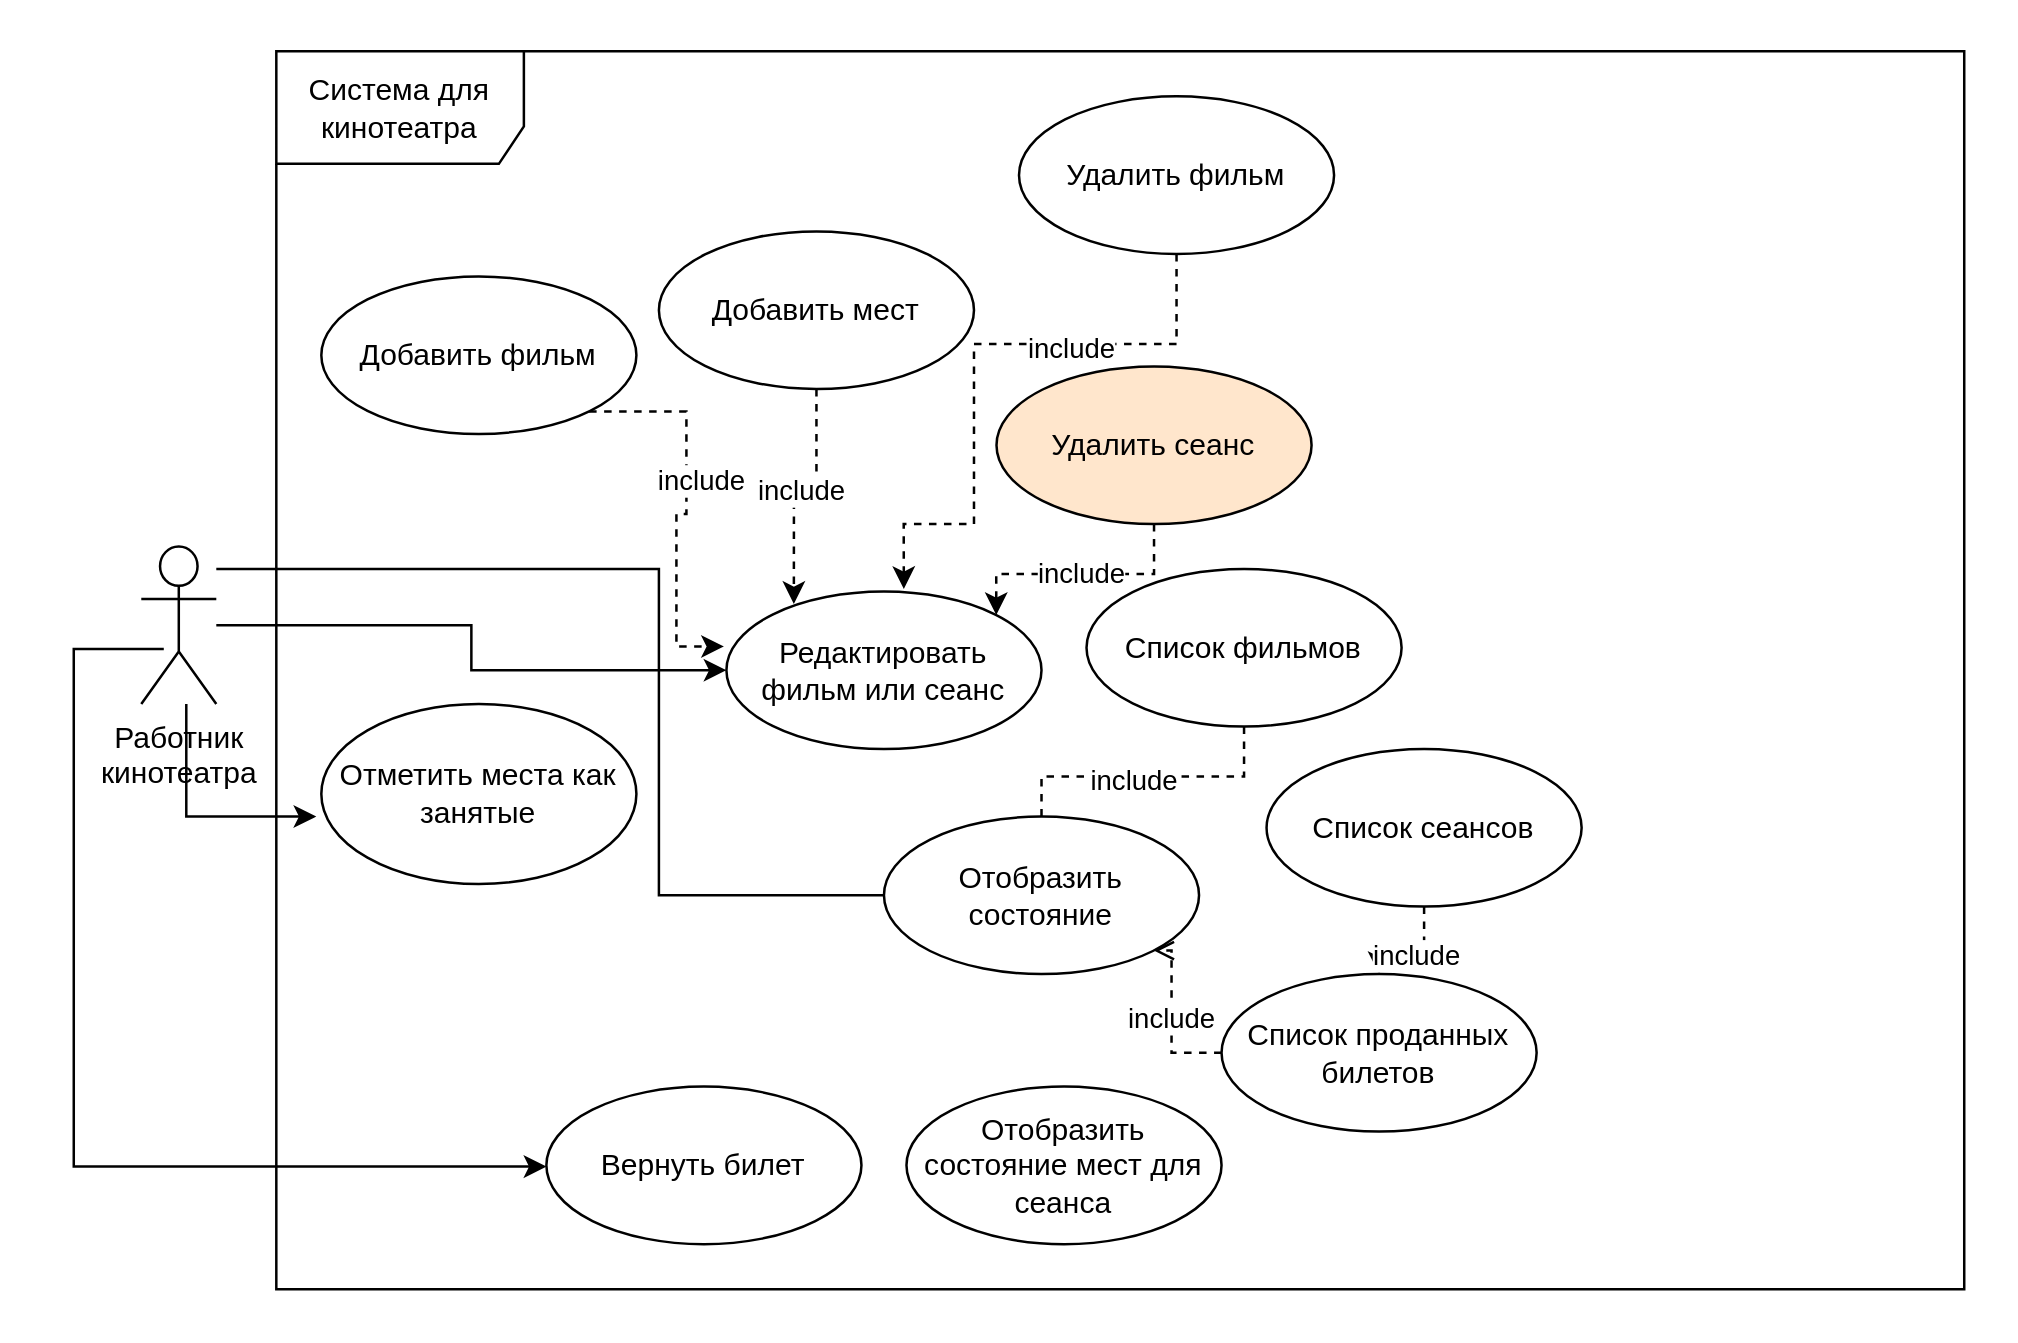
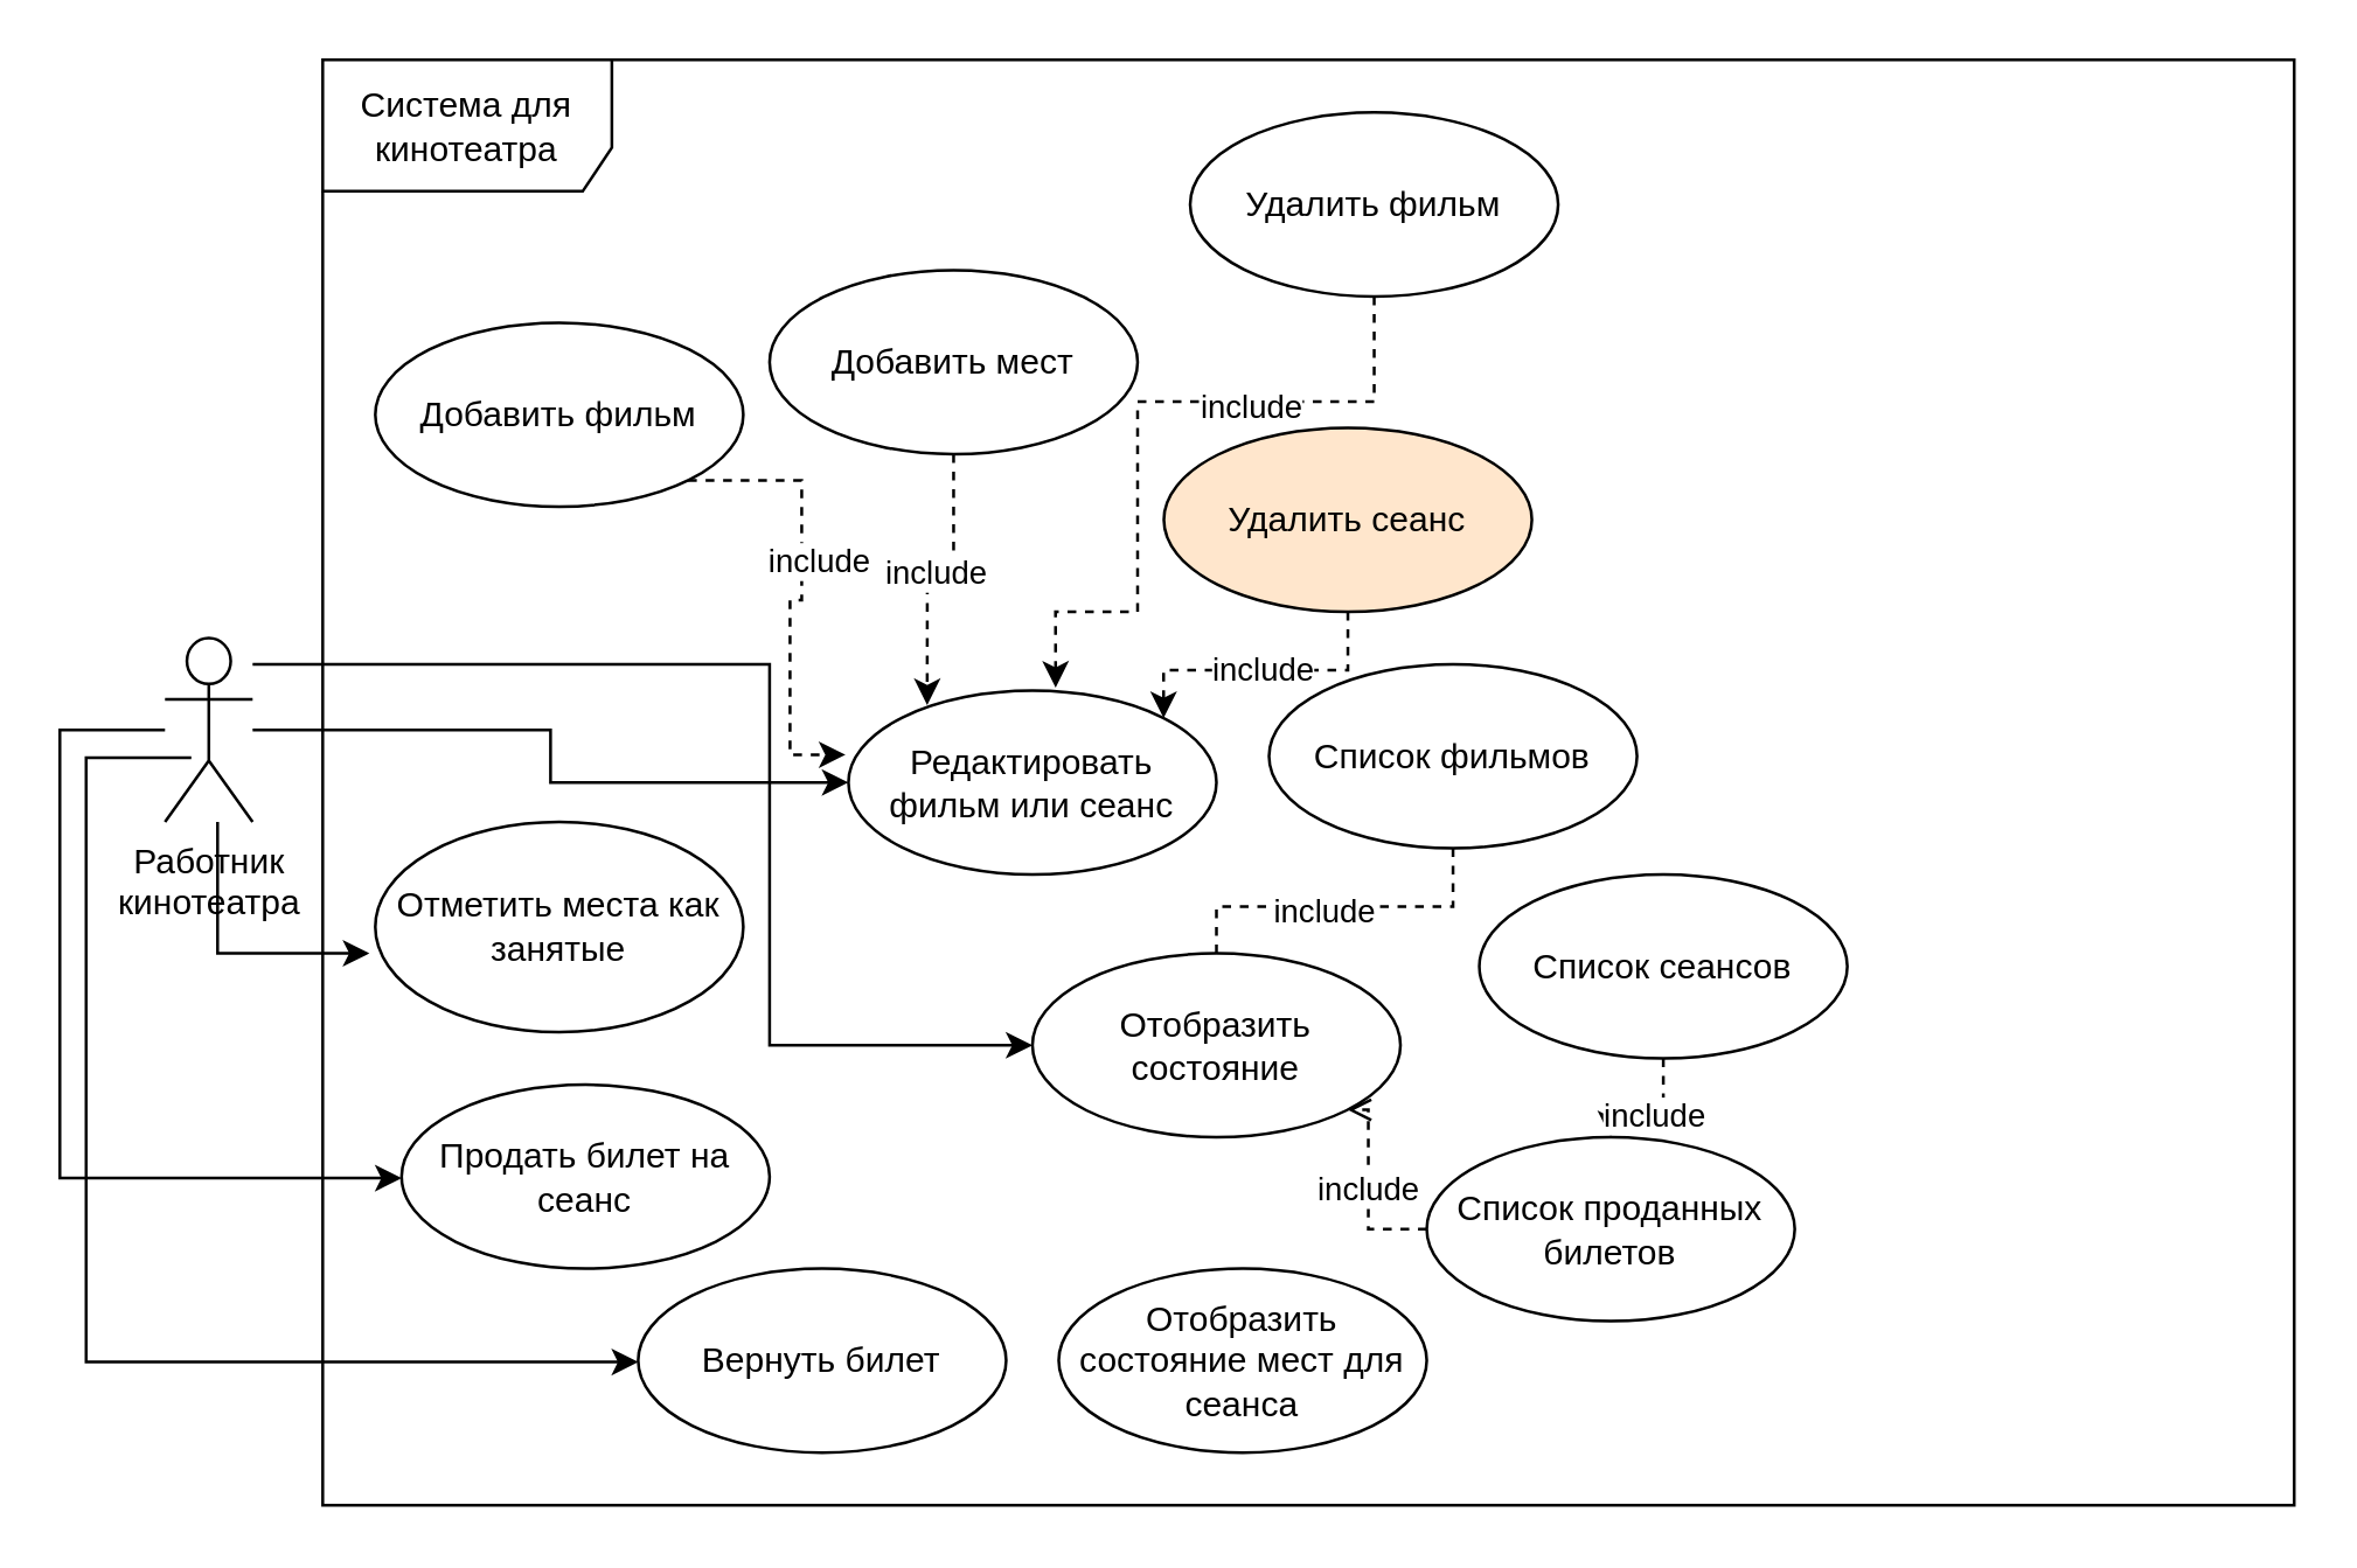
  <mxCell id="0" />
  <mxCell id="1" parent="0" />
  <mxCell id="2" style="edgeStyle=orthogonalEdgeStyle;rounded=0;orthogonalLoop=1;jettySize=auto;html=1;" edge="1" parent="1" source="5" target="17"><mxGeometry relative="1" as="geometry" /></mxCell>
- <mxCell id="3" style="edgeStyle=orthogonalEdgeStyle;rounded=0;orthogonalLoop=1;jettySize=auto;html=1;entryX=0;entryY=0.5;entryDx=0;entryDy=0;endArrow=none;" edge="1" parent="1" source="5" target="18"><mxGeometry relative="1" as="geometry"><Array as="points"><mxPoint x="263" y="227" /><mxPoint x="263" y="358" /></Array></mxGeometry></mxCell>
+ <mxCell id="3" style="edgeStyle=orthogonalEdgeStyle;rounded=0;orthogonalLoop=1;jettySize=auto;html=1;entryX=0;entryY=0.5;entryDx=0;entryDy=0;" edge="1" parent="1" source="5" target="18"><mxGeometry relative="1" as="geometry"><Array as="points"><mxPoint x="263" y="227" /><mxPoint x="263" y="358" /></Array></mxGeometry></mxCell>
+ <mxCell id="4" style="edgeStyle=orthogonalEdgeStyle;rounded=0;orthogonalLoop=1;jettySize=auto;html=1;" edge="1" parent="1" source="5" target="14"><mxGeometry relative="1" as="geometry"><Array as="points"><mxPoint x="20" y="250" /><mxPoint x="20" y="403" /></Array></mxGeometry></mxCell>
  <mxCell id="5" value="Работник&lt;br&gt;кинотеатра" style="shape=umlActor;verticalLabelPosition=bottom;verticalAlign=top;html=1;outlineConnect=0;" vertex="1" parent="1"><mxGeometry x="56" y="218" width="30" height="63" as="geometry" /></mxCell>
  <mxCell id="6" value="Система для кинотеатра" style="shape=umlFrame;whiteSpace=wrap;html=1;pointerEvents=0;width=99;height=45;" vertex="1" parent="1"><mxGeometry x="110" y="20" width="675" height="495" as="geometry" /></mxCell>
  <mxCell id="7" style="edgeStyle=orthogonalEdgeStyle;rounded=0;orthogonalLoop=1;jettySize=auto;html=1;entryX=0.563;entryY=-0.016;entryDx=0;entryDy=0;entryPerimeter=0;dashed=1;" edge="1" parent="1" source="9" target="17"><mxGeometry relative="1" as="geometry"><Array as="points"><mxPoint x="470" y="137" /><mxPoint x="389" y="137" /><mxPoint x="389" y="209" /><mxPoint x="361" y="209" /></Array></mxGeometry></mxCell>
  <mxCell id="8" value="include" style="edgeLabel;html=1;align=center;verticalAlign=middle;resizable=0;points=[];" vertex="1" connectable="0" parent="7"><mxGeometry x="-0.35" y="1" relative="1" as="geometry"><mxPoint as="offset" /></mxGeometry></mxCell>
  <mxCell id="9" value="Удалить фильм" style="ellipse;whiteSpace=wrap;html=1;" vertex="1" parent="1"><mxGeometry x="407" y="38" width="126" height="63" as="geometry" /></mxCell>
  <mxCell id="10" value="Добавить мест" style="ellipse;whiteSpace=wrap;html=1;" vertex="1" parent="1"><mxGeometry x="263" y="92" width="126" height="63" as="geometry" /></mxCell>
  <mxCell id="11" style="edgeStyle=orthogonalEdgeStyle;rounded=0;orthogonalLoop=1;jettySize=auto;html=1;entryX=1;entryY=0;entryDx=0;entryDy=0;dashed=1;" edge="1" parent="1" source="13" target="17"><mxGeometry relative="1" as="geometry" /></mxCell>
  <mxCell id="12" value="include" style="edgeLabel;html=1;align=center;verticalAlign=middle;resizable=0;points=[];" vertex="1" connectable="0" parent="11"><mxGeometry x="0.005" y="-1" relative="1" as="geometry"><mxPoint as="offset" /></mxGeometry></mxCell>
  <mxCell id="13" value="Удалить сеанс" style="ellipse;whiteSpace=wrap;html=1;fillColor=#ffe6cc;" vertex="1" parent="1"><mxGeometry x="398" y="146" width="126" height="63" as="geometry" /></mxCell>
+ <mxCell id="14" value="Продать билет на сеанс" style="ellipse;whiteSpace=wrap;html=1;" vertex="1" parent="1"><mxGeometry x="137" y="371" width="126" height="63" as="geometry" /></mxCell>
  <mxCell id="15" value="Вернуть билет" style="ellipse;whiteSpace=wrap;html=1;" vertex="1" parent="1"><mxGeometry x="218" y="434" width="126" height="63" as="geometry" /></mxCell>
  <mxCell id="16" value="Отобразить состояние мест для сеанса" style="ellipse;whiteSpace=wrap;html=1;" vertex="1" parent="1"><mxGeometry x="362" y="434" width="126" height="63" as="geometry" /></mxCell>
  <mxCell id="17" value="Редактировать фильм или сеанс" style="ellipse;whiteSpace=wrap;html=1;" vertex="1" parent="1"><mxGeometry x="290" y="236" width="126" height="63" as="geometry" /></mxCell>
  <mxCell id="18" value="Отобразить состояние" style="ellipse;whiteSpace=wrap;html=1;" vertex="1" parent="1"><mxGeometry x="353" y="326" width="126" height="63" as="geometry" /></mxCell>
  <mxCell id="19" style="edgeStyle=orthogonalEdgeStyle;rounded=0;orthogonalLoop=1;jettySize=auto;html=1;dashed=1;endArrow=none;" edge="1" parent="1" source="21" target="18"><mxGeometry relative="1" as="geometry" /></mxCell>
  <mxCell id="20" value="include" style="edgeLabel;html=1;align=center;verticalAlign=middle;resizable=0;points=[];" vertex="1" connectable="0" parent="19"><mxGeometry x="0.282" y="1" relative="1" as="geometry"><mxPoint x="10" as="offset" /></mxGeometry></mxCell>
  <mxCell id="21" value="Список фильмов" style="ellipse;whiteSpace=wrap;html=1;" vertex="1" parent="1"><mxGeometry x="434" y="227" width="126" height="63" as="geometry" /></mxCell>
  <mxCell id="22" value="&lt;span style=&quot;caret-color: rgb(0, 0, 0); color: rgb(0, 0, 0); font-family: Helvetica; font-size: 11px; font-style: normal; font-variant-caps: normal; font-weight: 400; letter-spacing: normal; text-align: center; text-indent: 0px; text-transform: none; word-spacing: 0px; -webkit-text-stroke-width: 0px; background-color: rgb(255, 255, 255); text-decoration: none; float: none; display: inline !important;&quot;&gt;include&lt;/span&gt;" style="edgeStyle=orthogonalEdgeStyle;rounded=0;orthogonalLoop=1;jettySize=auto;html=1;dashed=1;" edge="1" parent="1" source="23" target="31"><mxGeometry relative="1" as="geometry" /></mxCell>
  <mxCell id="23" value="Список сеансов" style="ellipse;whiteSpace=wrap;html=1;" vertex="1" parent="1"><mxGeometry x="506" y="299" width="126" height="63" as="geometry" /></mxCell>
  <mxCell id="24" value="Добавить фильм" style="ellipse;whiteSpace=wrap;html=1;" vertex="1" parent="1"><mxGeometry x="128" y="110" width="126" height="63" as="geometry" /></mxCell>
  <mxCell id="25" value="Отметить места как занятые" style="ellipse;whiteSpace=wrap;html=1;" vertex="1" parent="1"><mxGeometry x="128" y="281" width="126" height="72" as="geometry" /></mxCell>
  <mxCell id="26" value="include" style="edgeStyle=orthogonalEdgeStyle;rounded=0;orthogonalLoop=1;jettySize=auto;html=1;entryX=0.214;entryY=0.079;entryDx=0;entryDy=0;entryPerimeter=0;dashed=1;" edge="1" parent="1" source="10" target="17"><mxGeometry relative="1" as="geometry" /></mxCell>
  <mxCell id="27" style="edgeStyle=orthogonalEdgeStyle;rounded=0;orthogonalLoop=1;jettySize=auto;html=1;entryX=-0.008;entryY=0.349;entryDx=0;entryDy=0;entryPerimeter=0;dashed=1;" edge="1" parent="1" source="24" target="17"><mxGeometry relative="1" as="geometry"><Array as="points"><mxPoint x="274" y="164" /><mxPoint x="274" y="205" /><mxPoint x="270" y="205" /><mxPoint x="270" y="258" /></Array></mxGeometry></mxCell>
  <mxCell id="28" value="include" style="edgeLabel;html=1;align=center;verticalAlign=middle;resizable=0;points=[];" vertex="1" connectable="0" parent="27"><mxGeometry x="-0.154" y="5" relative="1" as="geometry"><mxPoint as="offset" /></mxGeometry></mxCell>
  <mxCell id="29" style="edgeStyle=orthogonalEdgeStyle;rounded=0;orthogonalLoop=1;jettySize=auto;html=1;entryX=-0.016;entryY=0.625;entryDx=0;entryDy=0;entryPerimeter=0;" edge="1" parent="1" source="5" target="25"><mxGeometry relative="1" as="geometry"><Array as="points"><mxPoint x="74" y="326" /></Array></mxGeometry></mxCell>
  <mxCell id="30" value="include" style="edgeStyle=orthogonalEdgeStyle;rounded=0;orthogonalLoop=1;jettySize=auto;html=1;entryX=1;entryY=1;entryDx=0;entryDy=0;dashed=1;endArrow=open;" edge="1" parent="1" source="31" target="18"><mxGeometry relative="1" as="geometry" /></mxCell>
  <mxCell id="31" value="Список проданных билетов" style="ellipse;whiteSpace=wrap;html=1;" vertex="1" parent="1"><mxGeometry x="488" y="389" width="126" height="63" as="geometry" /></mxCell>
  <mxCell id="32" style="edgeStyle=orthogonalEdgeStyle;rounded=0;orthogonalLoop=1;jettySize=auto;html=1;" edge="1" parent="1" target="15"><mxGeometry relative="1" as="geometry"><mxPoint x="65" y="259" as="sourcePoint" /><mxPoint x="146" y="412" as="targetPoint" /><Array as="points"><mxPoint x="29" y="259" /><mxPoint x="29" y="466" /></Array></mxGeometry></mxCell>
